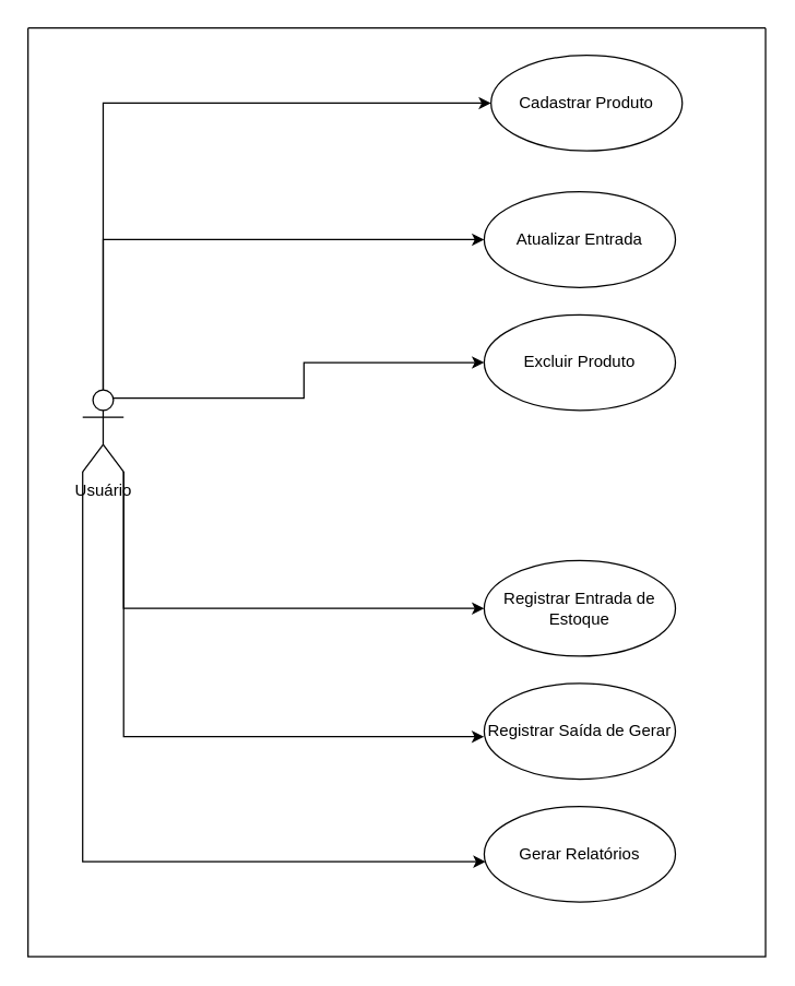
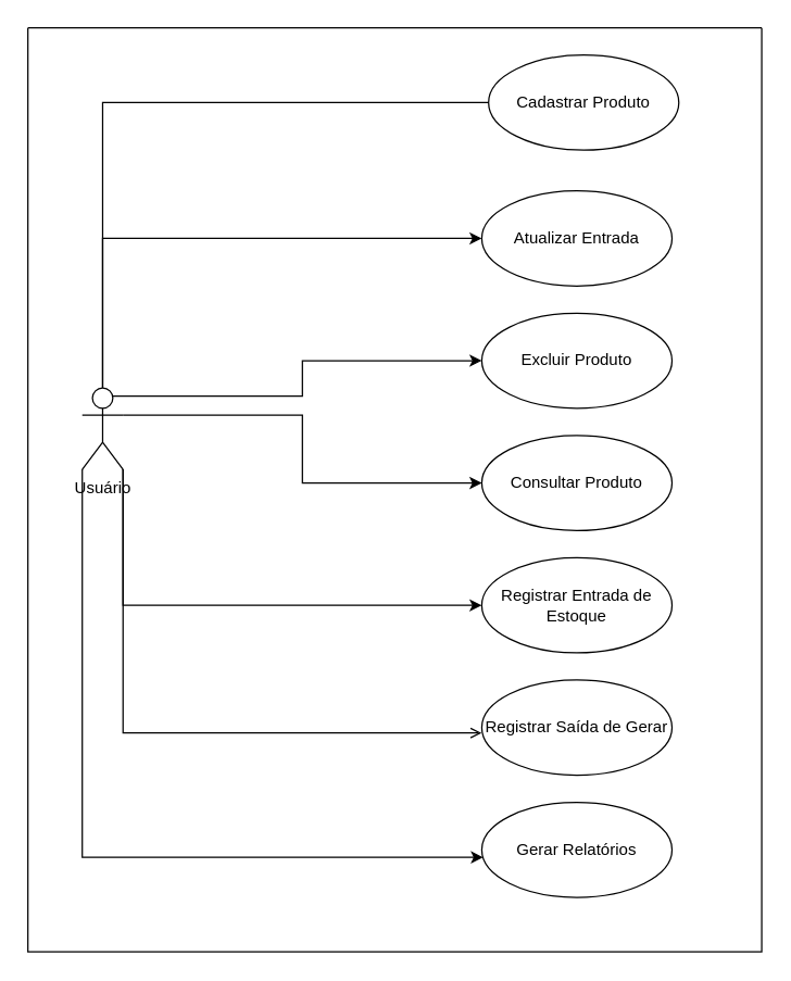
  <mxCell id="0" />
  <mxCell id="1" parent="0" />
  <mxCell id="2" value="Cadastrar Produto" style="ellipse;whiteSpace=wrap;html=1;" vertex="1" parent="1"><mxGeometry x="359" y="40" width="140" height="70" as="geometry" /></mxCell>
  <mxCell id="3" value="Atualizar Entrada" style="ellipse;whiteSpace=wrap;html=1;" vertex="1" parent="1"><mxGeometry x="354" y="140" width="140" height="70" as="geometry" /></mxCell>
+ <mxCell id="4" value="Consultar Produto" style="ellipse;whiteSpace=wrap;html=1;" vertex="1" parent="1"><mxGeometry x="354" y="320" width="140" height="70" as="geometry" /></mxCell>
  <mxCell id="5" value="Excluir Produto" style="ellipse;whiteSpace=wrap;html=1;" vertex="1" parent="1"><mxGeometry x="354" y="230" width="140" height="70" as="geometry" /></mxCell>
  <mxCell id="6" value="Registrar Entrada de Estoque" style="ellipse;whiteSpace=wrap;html=1;" vertex="1" parent="1"><mxGeometry x="354" y="410" width="140" height="70" as="geometry" /></mxCell>
  <mxCell id="7" value="Registrar Saída de Gerar" style="ellipse;whiteSpace=wrap;html=1;" vertex="1" parent="1"><mxGeometry x="354" y="500" width="140" height="70" as="geometry" /></mxCell>
  <mxCell id="8" value="Gerar Relatórios" style="ellipse;whiteSpace=wrap;html=1;" vertex="1" parent="1"><mxGeometry x="354" y="590" width="140" height="70" as="geometry" /></mxCell>
  <mxCell id="9" value="" style="swimlane;startSize=0;" vertex="1" parent="1"><mxGeometry x="20" y="20" width="540" height="680" as="geometry" /></mxCell>
  <mxCell id="10" value="Usuário" style="shape=umlActor;verticalLabelPosition=bottom;verticalAlign=top;html=1;" vertex="1" parent="9"><mxGeometry x="40" y="265" width="30" height="60" as="geometry" /></mxCell>
- <mxCell id="11" style="edgeStyle=orthogonalEdgeStyle;rounded=0;orthogonalLoop=1;jettySize=auto;html=1;exitX=0.5;exitY=0;exitDx=0;exitDy=0;exitPerimeter=0;entryX=0;entryY=0.5;entryDx=0;entryDy=0;" edge="1" parent="1" source="10" target="2"><mxGeometry relative="1" as="geometry" /></mxCell>
+ <mxCell id="11" style="edgeStyle=orthogonalEdgeStyle;rounded=0;orthogonalLoop=1;jettySize=auto;html=1;exitX=0.5;exitY=0;exitDx=0;exitDy=0;exitPerimeter=0;entryX=0;entryY=0.5;entryDx=0;entryDy=0;endArrow=none;" edge="1" parent="1" source="10" target="2"><mxGeometry relative="1" as="geometry" /></mxCell>
  <mxCell id="12" style="edgeStyle=orthogonalEdgeStyle;rounded=0;orthogonalLoop=1;jettySize=auto;html=1;exitX=0.5;exitY=0;exitDx=0;exitDy=0;exitPerimeter=0;entryX=0;entryY=0.5;entryDx=0;entryDy=0;" edge="1" parent="1" source="10" target="3"><mxGeometry relative="1" as="geometry" /></mxCell>
  <mxCell id="13" style="edgeStyle=orthogonalEdgeStyle;rounded=0;orthogonalLoop=1;jettySize=auto;html=1;exitX=0.75;exitY=0.1;exitDx=0;exitDy=0;exitPerimeter=0;entryX=0;entryY=0.5;entryDx=0;entryDy=0;" edge="1" parent="1" source="10" target="5"><mxGeometry relative="1" as="geometry" /></mxCell>
- <mxCell id="14" style="edgeStyle=orthogonalEdgeStyle;rounded=0;orthogonalLoop=1;jettySize=auto;html=1;exitX=1;exitY=1;exitDx=0;exitDy=0;exitPerimeter=0;entryX=-0.001;entryY=0.557;entryDx=0;entryDy=0;entryPerimeter=0;" edge="1" parent="1" source="10" target="7"><mxGeometry relative="1" as="geometry" /></mxCell>
+ <mxCell id="14" style="edgeStyle=orthogonalEdgeStyle;rounded=0;orthogonalLoop=1;jettySize=auto;html=1;exitX=1;exitY=1;exitDx=0;exitDy=0;exitPerimeter=0;entryX=-0.001;entryY=0.557;entryDx=0;entryDy=0;entryPerimeter=0;endArrow=open;" edge="1" parent="1" source="10" target="7"><mxGeometry relative="1" as="geometry" /></mxCell>
  <mxCell id="15" style="edgeStyle=orthogonalEdgeStyle;rounded=0;orthogonalLoop=1;jettySize=auto;html=1;exitX=0;exitY=1;exitDx=0;exitDy=0;exitPerimeter=0;entryX=0.007;entryY=0.578;entryDx=0;entryDy=0;entryPerimeter=0;" edge="1" parent="1" source="10" target="8"><mxGeometry relative="1" as="geometry" /></mxCell>
+ <mxCell id="16" style="edgeStyle=orthogonalEdgeStyle;rounded=0;orthogonalLoop=1;jettySize=auto;html=1;exitX=1;exitY=0.333;exitDx=0;exitDy=0;exitPerimeter=0;entryX=0;entryY=0.5;entryDx=0;entryDy=0;" edge="1" parent="1" source="10" target="4"><mxGeometry relative="1" as="geometry" /></mxCell>
  <mxCell id="17" style="edgeStyle=orthogonalEdgeStyle;rounded=0;orthogonalLoop=1;jettySize=auto;html=1;exitX=1;exitY=1;exitDx=0;exitDy=0;exitPerimeter=0;entryX=0;entryY=0.5;entryDx=0;entryDy=0;" edge="1" parent="1" source="10" target="6"><mxGeometry relative="1" as="geometry" /></mxCell>
